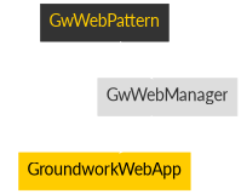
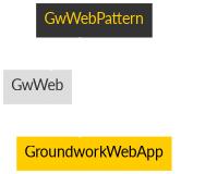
  digraph {
    rankdir=TB
    node [color="#dddddd" fontcolor="#333333" fontname=lato fontsize=16 shape=rect style=filled]
    edge [color="#ffffff" style=solid]
    GwWebPattern [color="#333333" fontcolor="#ffcc00"]
-   GwWebManager
+   GwWeb
    GroundworkWebApp [color="#ffcc00" fontcolor="#333"]
-   GwWebPattern -> GwWebManager
-   GwWebManager -> GroundworkWebApp
+   GwWebPattern -> GwWeb
+   GwWeb -> GroundworkWebApp
  }
